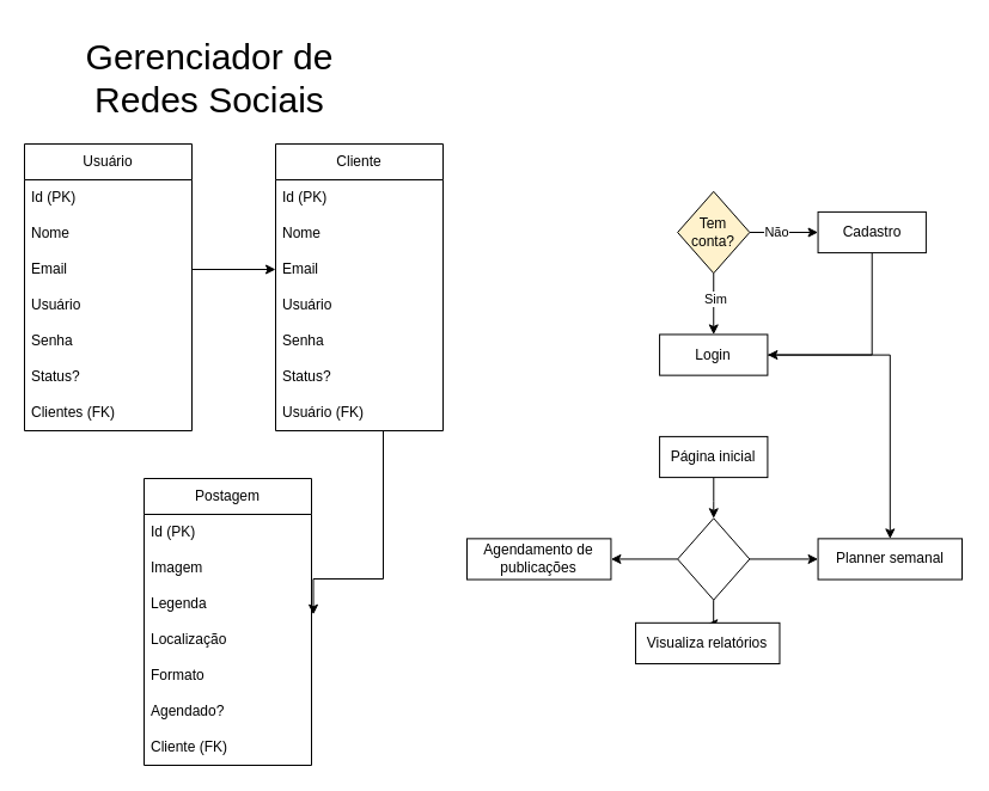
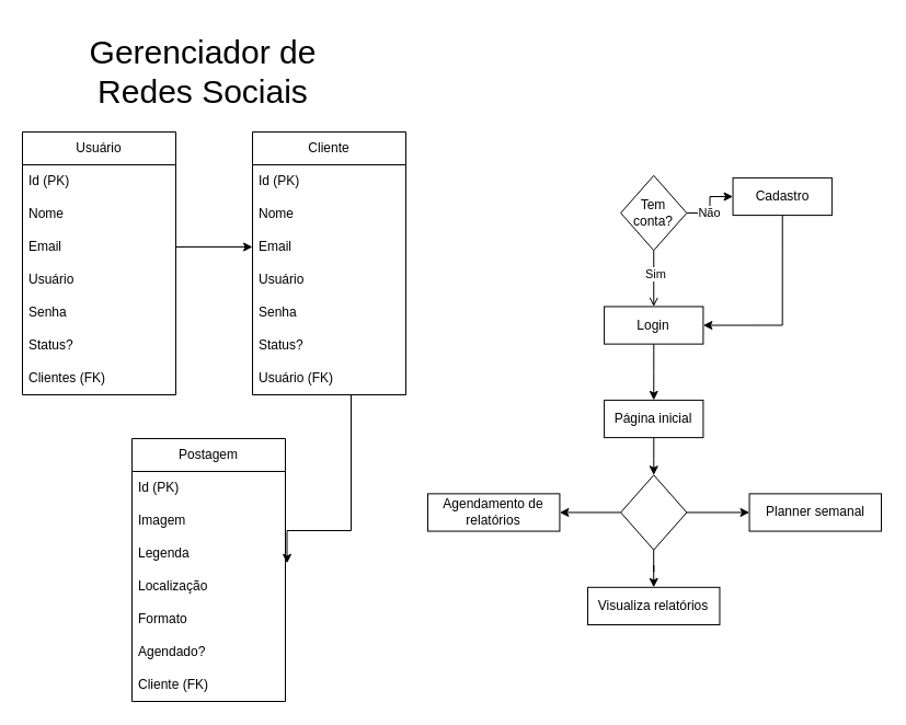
  <mxCell id="0" />
  <mxCell id="1" parent="0" />
- <mxCell id="2" value="&lt;font style=&quot;font-size: 30px;&quot;&gt;Gerenciador de Redes Sociais&lt;/font&gt;" style="text;html=1;whiteSpace=wrap;strokeColor=none;fillColor=none;align=center;verticalAlign=middle;rounded=0;" vertex="1" parent="1"><mxGeometry x="50" y="20" width="250" height="90" as="geometry" /></mxCell>
+ <mxCell id="2" value="&lt;font style=&quot;font-size: 30px;&quot;&gt;Gerenciador de Redes Sociais&lt;/font&gt;" style="text;html=1;whiteSpace=wrap;strokeColor=none;fillColor=none;align=center;verticalAlign=middle;rounded=0;" vertex="1" parent="1"><mxGeometry x="60" y="20" width="250" height="90" as="geometry" /></mxCell>
  <mxCell id="3" value="" style="group" vertex="1" connectable="0" parent="1"><mxGeometry x="390" y="100" width="414" height="470" as="geometry" /></mxCell>
- <mxCell id="4" style="edgeStyle=orthogonalEdgeStyle;rounded=0;orthogonalLoop=1;jettySize=auto;html=1;entryX=0.5;entryY=0;entryDx=0;entryDy=0;" edge="1" parent="3" source="8" target="10"><mxGeometry relative="1" as="geometry" /></mxCell>
+ <mxCell id="4" style="edgeStyle=orthogonalEdgeStyle;rounded=0;orthogonalLoop=1;jettySize=auto;html=1;entryX=0.5;entryY=0;entryDx=0;entryDy=0;endArrow=open;" edge="1" parent="3" source="8" target="10"><mxGeometry relative="1" as="geometry" /></mxCell>
  <mxCell id="5" value="Sim" style="edgeLabel;html=1;align=center;verticalAlign=middle;resizable=0;points=[];" vertex="1" connectable="0" parent="4"><mxGeometry x="-0.186" y="1" relative="1" as="geometry"><mxPoint as="offset" /></mxGeometry></mxCell>
  <mxCell id="6" style="edgeStyle=orthogonalEdgeStyle;rounded=0;orthogonalLoop=1;jettySize=auto;html=1;entryX=0;entryY=0.5;entryDx=0;entryDy=0;" edge="1" parent="3" source="8" target="12"><mxGeometry relative="1" as="geometry" /></mxCell>
  <mxCell id="7" value="Não" style="edgeLabel;html=1;align=center;verticalAlign=middle;resizable=0;points=[];" vertex="1" connectable="0" parent="6"><mxGeometry x="-0.214" y="1" relative="1" as="geometry"><mxPoint as="offset" /></mxGeometry></mxCell>
- <mxCell id="8" value="Tem conta?" style="rhombus;whiteSpace=wrap;html=1;fillColor=#fff2cc;" vertex="1" parent="3"><mxGeometry x="176.138" y="59.818" width="60.218" height="68.364" as="geometry" /></mxCell>
- <mxCell id="9" style="edgeStyle=orthogonalEdgeStyle;rounded=0;orthogonalLoop=1;jettySize=auto;html=1;" edge="1" parent="3" source="10" target="19"><mxGeometry relative="1" as="geometry" /></mxCell>
+ <mxCell id="8" value="Tem conta?" style="rhombus;whiteSpace=wrap;html=1;" vertex="1" parent="3"><mxGeometry x="176.138" y="59.818" width="60.218" height="68.364" as="geometry" /></mxCell>
+ <mxCell id="9" style="edgeStyle=orthogonalEdgeStyle;rounded=0;orthogonalLoop=1;jettySize=auto;html=1;entryX=0.5;entryY=0;entryDx=0;entryDy=0;" edge="1" parent="3" source="10" target="14"><mxGeometry relative="1" as="geometry" /></mxCell>
  <mxCell id="10" value="Login" style="rounded=0;whiteSpace=wrap;html=1;" vertex="1" parent="3"><mxGeometry x="161.084" y="179.455" width="90.327" height="34.182" as="geometry" /></mxCell>
  <mxCell id="11" style="edgeStyle=orthogonalEdgeStyle;rounded=0;orthogonalLoop=1;jettySize=auto;html=1;entryX=1;entryY=0.5;entryDx=0;entryDy=0;exitX=0.5;exitY=1;exitDx=0;exitDy=0;" edge="1" parent="3" source="12" target="10"><mxGeometry relative="1" as="geometry" /></mxCell>
- <mxCell id="12" value="Cadastro" style="rounded=0;whiteSpace=wrap;html=1;" vertex="1" parent="3"><mxGeometry x="293.564" y="76.909" width="90.327" height="34.182" as="geometry" /></mxCell>
+ <mxCell id="12" value="Cadastro" style="rounded=0;whiteSpace=wrap;html=1;" vertex="1" parent="3"><mxGeometry x="278.564" y="61.909" width="90.327" height="34.182" as="geometry" /></mxCell>
  <mxCell id="13" style="edgeStyle=orthogonalEdgeStyle;rounded=0;orthogonalLoop=1;jettySize=auto;html=1;entryX=0.5;entryY=0;entryDx=0;entryDy=0;" edge="1" parent="3" source="14" target="18"><mxGeometry relative="1" as="geometry" /></mxCell>
  <mxCell id="14" value="Página inicial" style="rounded=0;whiteSpace=wrap;html=1;" vertex="1" parent="3"><mxGeometry x="161.084" y="264.909" width="90.327" height="34.182" as="geometry" /></mxCell>
  <mxCell id="15" style="edgeStyle=orthogonalEdgeStyle;rounded=0;orthogonalLoop=1;jettySize=auto;html=1;entryX=0;entryY=0.5;entryDx=0;entryDy=0;" edge="1" parent="3" source="18" target="19"><mxGeometry relative="1" as="geometry" /></mxCell>
  <mxCell id="16" style="edgeStyle=orthogonalEdgeStyle;rounded=0;orthogonalLoop=1;jettySize=auto;html=1;entryX=1;entryY=0.5;entryDx=0;entryDy=0;" edge="1" parent="3" source="18" target="20"><mxGeometry relative="1" as="geometry" /></mxCell>
  <mxCell id="17" style="edgeStyle=orthogonalEdgeStyle;rounded=0;orthogonalLoop=1;jettySize=auto;html=1;entryX=0.5;entryY=0;entryDx=0;entryDy=0;" edge="1" parent="3" source="18" target="21"><mxGeometry relative="1" as="geometry" /></mxCell>
  <mxCell id="18" value="" style="rhombus;whiteSpace=wrap;html=1;" vertex="1" parent="3"><mxGeometry x="176.138" y="333.273" width="60.218" height="68.364" as="geometry" /></mxCell>
  <mxCell id="19" value="Planner semanal" style="rounded=0;whiteSpace=wrap;html=1;" vertex="1" parent="3"><mxGeometry x="293.564" y="350.364" width="120.436" height="34.182" as="geometry" /></mxCell>
- <mxCell id="20" value="Agendamento de publicações" style="rounded=0;whiteSpace=wrap;html=1;" vertex="1" parent="3"><mxGeometry y="350.364" width="120.436" height="34.182" as="geometry" /></mxCell>
- <mxCell id="21" value="Visualiza relatórios" style="rounded=0;whiteSpace=wrap;html=1;" vertex="1" parent="3"><mxGeometry x="141.029" y="420.818" width="120.436" height="34.182" as="geometry" /></mxCell>
+ <mxCell id="20" value="Agendamento de relatórios" style="rounded=0;whiteSpace=wrap;html=1;" vertex="1" parent="3"><mxGeometry y="350.364" width="120.436" height="34.182" as="geometry" /></mxCell>
+ <mxCell id="21" value="Visualiza relatórios" style="rounded=0;whiteSpace=wrap;html=1;" vertex="1" parent="3"><mxGeometry x="146.029" y="435.818" width="120.436" height="34.182" as="geometry" /></mxCell>
  <mxCell id="22" value="Usuário" style="swimlane;fontStyle=0;childLayout=stackLayout;horizontal=1;startSize=30;horizontalStack=0;resizeParent=1;resizeParentMax=0;resizeLast=0;collapsible=1;marginBottom=0;whiteSpace=wrap;html=1;" vertex="1" parent="1"><mxGeometry x="20" y="120" width="140" height="240" as="geometry"><mxRectangle x="110" y="170" width="80" height="30" as="alternateBounds" /></mxGeometry></mxCell>
  <mxCell id="23" value="Id (PK)" style="text;strokeColor=none;fillColor=none;align=left;verticalAlign=middle;spacingLeft=4;spacingRight=4;overflow=hidden;points=[[0,0.5],[1,0.5]];portConstraint=eastwest;rotatable=0;whiteSpace=wrap;html=1;" vertex="1" parent="22"><mxGeometry y="30" width="140" height="30" as="geometry" /></mxCell>
  <mxCell id="24" value="Nome" style="text;strokeColor=none;fillColor=none;align=left;verticalAlign=middle;spacingLeft=4;spacingRight=4;overflow=hidden;points=[[0,0.5],[1,0.5]];portConstraint=eastwest;rotatable=0;whiteSpace=wrap;html=1;" vertex="1" parent="22"><mxGeometry y="60" width="140" height="30" as="geometry" /></mxCell>
  <mxCell id="25" value="Email" style="text;strokeColor=none;fillColor=none;align=left;verticalAlign=middle;spacingLeft=4;spacingRight=4;overflow=hidden;points=[[0,0.5],[1,0.5]];portConstraint=eastwest;rotatable=0;whiteSpace=wrap;html=1;" vertex="1" parent="22"><mxGeometry y="90" width="140" height="30" as="geometry" /></mxCell>
  <mxCell id="26" value="Usuário" style="text;strokeColor=none;fillColor=none;align=left;verticalAlign=middle;spacingLeft=4;spacingRight=4;overflow=hidden;points=[[0,0.5],[1,0.5]];portConstraint=eastwest;rotatable=0;whiteSpace=wrap;html=1;" vertex="1" parent="22"><mxGeometry y="120" width="140" height="30" as="geometry" /></mxCell>
  <mxCell id="27" value="Senha" style="text;strokeColor=none;fillColor=none;align=left;verticalAlign=middle;spacingLeft=4;spacingRight=4;overflow=hidden;points=[[0,0.5],[1,0.5]];portConstraint=eastwest;rotatable=0;whiteSpace=wrap;html=1;" vertex="1" parent="22"><mxGeometry y="150" width="140" height="30" as="geometry" /></mxCell>
  <mxCell id="28" value="Status?" style="text;strokeColor=none;fillColor=none;align=left;verticalAlign=middle;spacingLeft=4;spacingRight=4;overflow=hidden;points=[[0,0.5],[1,0.5]];portConstraint=eastwest;rotatable=0;whiteSpace=wrap;html=1;" vertex="1" parent="22"><mxGeometry y="180" width="140" height="30" as="geometry" /></mxCell>
  <mxCell id="29" value="Clientes (FK)" style="text;strokeColor=none;fillColor=none;align=left;verticalAlign=middle;spacingLeft=4;spacingRight=4;overflow=hidden;points=[[0,0.5],[1,0.5]];portConstraint=eastwest;rotatable=0;whiteSpace=wrap;html=1;" vertex="1" parent="22"><mxGeometry y="210" width="140" height="30" as="geometry" /></mxCell>
  <mxCell id="30" value="Cliente" style="swimlane;fontStyle=0;childLayout=stackLayout;horizontal=1;startSize=30;horizontalStack=0;resizeParent=1;resizeParentMax=0;resizeLast=0;collapsible=1;marginBottom=0;whiteSpace=wrap;html=1;" vertex="1" parent="1"><mxGeometry x="230" y="120" width="140" height="240" as="geometry"><mxRectangle x="110" y="170" width="80" height="30" as="alternateBounds" /></mxGeometry></mxCell>
  <mxCell id="31" value="Id (PK)" style="text;strokeColor=none;fillColor=none;align=left;verticalAlign=middle;spacingLeft=4;spacingRight=4;overflow=hidden;points=[[0,0.5],[1,0.5]];portConstraint=eastwest;rotatable=0;whiteSpace=wrap;html=1;" vertex="1" parent="30"><mxGeometry y="30" width="140" height="30" as="geometry" /></mxCell>
  <mxCell id="32" value="Nome" style="text;strokeColor=none;fillColor=none;align=left;verticalAlign=middle;spacingLeft=4;spacingRight=4;overflow=hidden;points=[[0,0.5],[1,0.5]];portConstraint=eastwest;rotatable=0;whiteSpace=wrap;html=1;" vertex="1" parent="30"><mxGeometry y="60" width="140" height="30" as="geometry" /></mxCell>
  <mxCell id="33" value="Email" style="text;strokeColor=none;fillColor=none;align=left;verticalAlign=middle;spacingLeft=4;spacingRight=4;overflow=hidden;points=[[0,0.5],[1,0.5]];portConstraint=eastwest;rotatable=0;whiteSpace=wrap;html=1;" vertex="1" parent="30"><mxGeometry y="90" width="140" height="30" as="geometry" /></mxCell>
  <mxCell id="34" value="Usuário" style="text;strokeColor=none;fillColor=none;align=left;verticalAlign=middle;spacingLeft=4;spacingRight=4;overflow=hidden;points=[[0,0.5],[1,0.5]];portConstraint=eastwest;rotatable=0;whiteSpace=wrap;html=1;" vertex="1" parent="30"><mxGeometry y="120" width="140" height="30" as="geometry" /></mxCell>
  <mxCell id="35" value="Senha" style="text;strokeColor=none;fillColor=none;align=left;verticalAlign=middle;spacingLeft=4;spacingRight=4;overflow=hidden;points=[[0,0.5],[1,0.5]];portConstraint=eastwest;rotatable=0;whiteSpace=wrap;html=1;" vertex="1" parent="30"><mxGeometry y="150" width="140" height="30" as="geometry" /></mxCell>
  <mxCell id="36" value="Status?" style="text;strokeColor=none;fillColor=none;align=left;verticalAlign=middle;spacingLeft=4;spacingRight=4;overflow=hidden;points=[[0,0.5],[1,0.5]];portConstraint=eastwest;rotatable=0;whiteSpace=wrap;html=1;" vertex="1" parent="30"><mxGeometry y="180" width="140" height="30" as="geometry" /></mxCell>
  <mxCell id="37" value="Usuário (FK)" style="text;strokeColor=none;fillColor=none;align=left;verticalAlign=middle;spacingLeft=4;spacingRight=4;overflow=hidden;points=[[0,0.5],[1,0.5]];portConstraint=eastwest;rotatable=0;whiteSpace=wrap;html=1;" vertex="1" parent="30"><mxGeometry y="210" width="140" height="30" as="geometry" /></mxCell>
  <mxCell id="38" style="edgeStyle=orthogonalEdgeStyle;rounded=0;orthogonalLoop=1;jettySize=auto;html=1;entryX=0;entryY=0.5;entryDx=0;entryDy=0;" edge="1" parent="1" source="25" target="33"><mxGeometry relative="1" as="geometry" /></mxCell>
  <mxCell id="39" value="Postagem" style="swimlane;fontStyle=0;childLayout=stackLayout;horizontal=1;startSize=30;horizontalStack=0;resizeParent=1;resizeParentMax=0;resizeLast=0;collapsible=1;marginBottom=0;whiteSpace=wrap;html=1;" vertex="1" parent="1"><mxGeometry x="120" y="400" width="140" height="240" as="geometry"><mxRectangle x="110" y="170" width="80" height="30" as="alternateBounds" /></mxGeometry></mxCell>
  <mxCell id="40" value="Id (PK)" style="text;strokeColor=none;fillColor=none;align=left;verticalAlign=middle;spacingLeft=4;spacingRight=4;overflow=hidden;points=[[0,0.5],[1,0.5]];portConstraint=eastwest;rotatable=0;whiteSpace=wrap;html=1;" vertex="1" parent="39"><mxGeometry y="30" width="140" height="30" as="geometry" /></mxCell>
  <mxCell id="41" value="Imagem" style="text;strokeColor=none;fillColor=none;align=left;verticalAlign=middle;spacingLeft=4;spacingRight=4;overflow=hidden;points=[[0,0.5],[1,0.5]];portConstraint=eastwest;rotatable=0;whiteSpace=wrap;html=1;" vertex="1" parent="39"><mxGeometry y="60" width="140" height="30" as="geometry" /></mxCell>
  <mxCell id="42" value="Legenda" style="text;strokeColor=none;fillColor=none;align=left;verticalAlign=middle;spacingLeft=4;spacingRight=4;overflow=hidden;points=[[0,0.5],[1,0.5]];portConstraint=eastwest;rotatable=0;whiteSpace=wrap;html=1;" vertex="1" parent="39"><mxGeometry y="90" width="140" height="30" as="geometry" /></mxCell>
  <mxCell id="43" value="Localização" style="text;strokeColor=none;fillColor=none;align=left;verticalAlign=middle;spacingLeft=4;spacingRight=4;overflow=hidden;points=[[0,0.5],[1,0.5]];portConstraint=eastwest;rotatable=0;whiteSpace=wrap;html=1;" vertex="1" parent="39"><mxGeometry y="120" width="140" height="30" as="geometry" /></mxCell>
  <mxCell id="44" value="Formato" style="text;strokeColor=none;fillColor=none;align=left;verticalAlign=middle;spacingLeft=4;spacingRight=4;overflow=hidden;points=[[0,0.5],[1,0.5]];portConstraint=eastwest;rotatable=0;whiteSpace=wrap;html=1;" vertex="1" parent="39"><mxGeometry y="150" width="140" height="30" as="geometry" /></mxCell>
  <mxCell id="45" value="Agendado?" style="text;strokeColor=none;fillColor=none;align=left;verticalAlign=middle;spacingLeft=4;spacingRight=4;overflow=hidden;points=[[0,0.5],[1,0.5]];portConstraint=eastwest;rotatable=0;whiteSpace=wrap;html=1;" vertex="1" parent="39"><mxGeometry y="180" width="140" height="30" as="geometry" /></mxCell>
  <mxCell id="46" value="Cliente (FK)" style="text;strokeColor=none;fillColor=none;align=left;verticalAlign=middle;spacingLeft=4;spacingRight=4;overflow=hidden;points=[[0,0.5],[1,0.5]];portConstraint=eastwest;rotatable=0;whiteSpace=wrap;html=1;" vertex="1" parent="39"><mxGeometry y="210" width="140" height="30" as="geometry" /></mxCell>
  <mxCell id="47" style="edgeStyle=orthogonalEdgeStyle;rounded=0;orthogonalLoop=1;jettySize=auto;html=1;entryX=1.011;entryY=0.793;entryDx=0;entryDy=0;entryPerimeter=0;" edge="1" parent="1" source="30" target="42"><mxGeometry relative="1" as="geometry"><Array as="points"><mxPoint x="320" y="484" /></Array></mxGeometry></mxCell>
